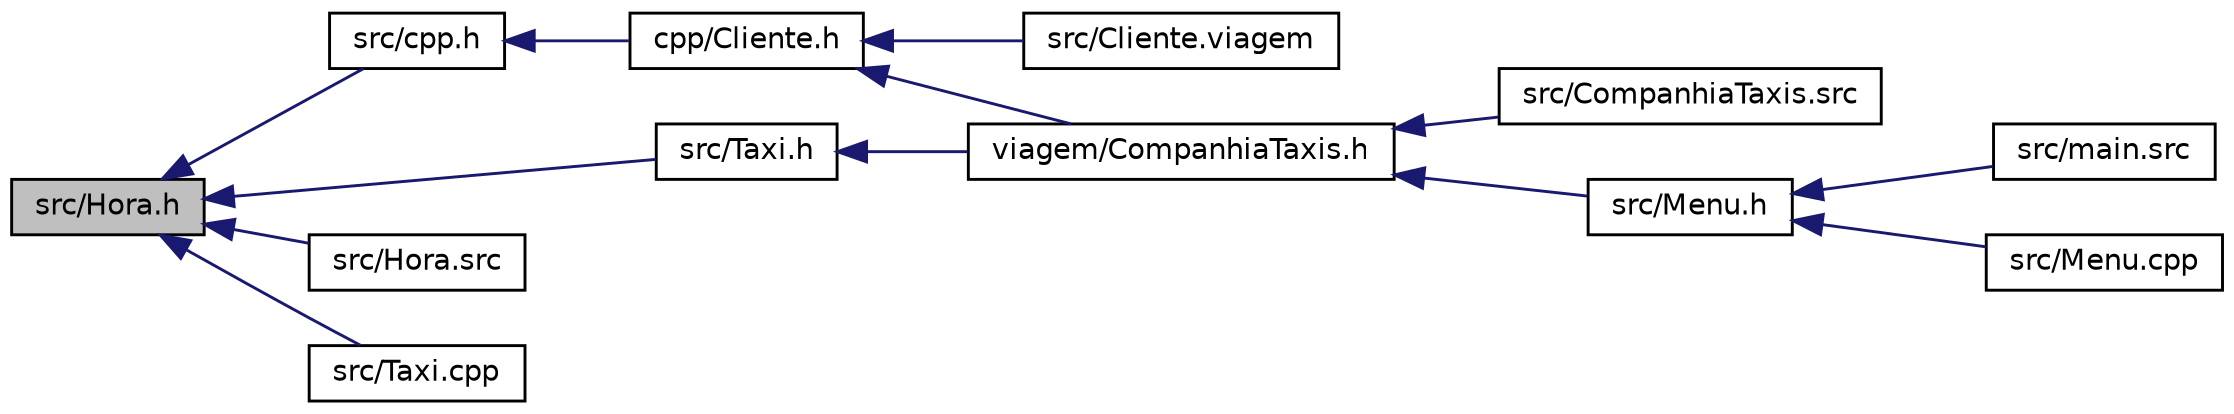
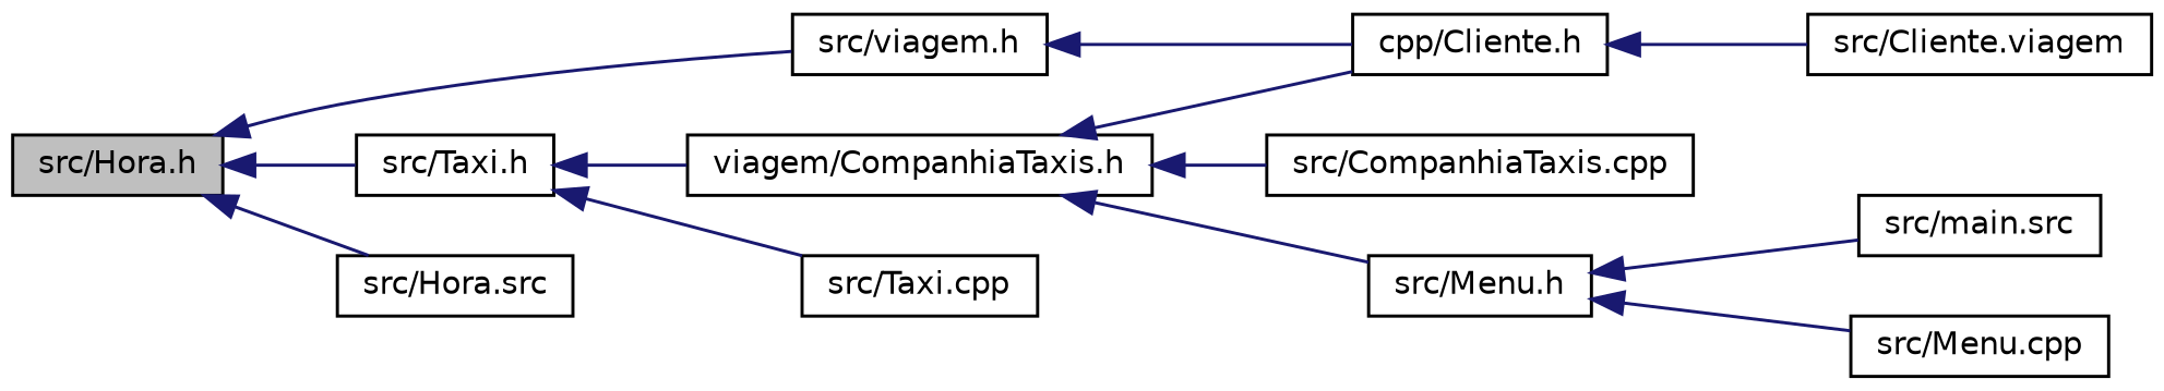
  digraph {
    rankdir=LR
    node [color=black fillcolor=white fontname=Helvetica fontsize=10 shape=record style=filled]
    edge [color=midnightblue dir=back fontname=Helvetica fontsize=10 labelfontname=Helvetica labelfontsize=10 style=solid]
    n1 [fillcolor=grey75 fontcolor=black height=0.2 label="src/Hora.h" width=0.4]
-   n2 [height=0.2 label="src/cpp.h" width=0.4]
+   n2 [height=0.2 label="src/viagem.h" width=0.4]
    n3 [height=0.2 label="src/Taxi.h" width=0.4]
    n4 [height=0.2 label="src/Hora.src" width=0.4]
    n5 [height=0.2 label="cpp/Cliente.h" width=0.4]
    n6 [height=0.2 label="viagem/CompanhiaTaxis.h" width=0.4]
    n7 [height=0.2 label="src/Taxi.cpp" width=0.4]
    n8 [height=0.2 label="src/Cliente.viagem" width=0.4]
-   n9 [height=0.2 label="src/CompanhiaTaxis.src" width=0.4]
+   n9 [height=0.2 label="src/CompanhiaTaxis.cpp" width=0.4]
    n10 [height=0.2 label="src/Menu.h" width=0.4]
    n11 [height=0.2 label="src/main.src" width=0.4]
    n12 [height=0.2 label="src/Menu.cpp" width=0.4]
    n1 -> n2
    n1 -> n3
    n1 -> n4
    n2 -> n5
    n3 -> n6
-   n1 -> n7
-   n5 -> n6
+   n3 -> n7
+   n6 -> n5
    n5 -> n8
    n6 -> n9
    n6 -> n10
    n10 -> n11
    n10 -> n12
  }
